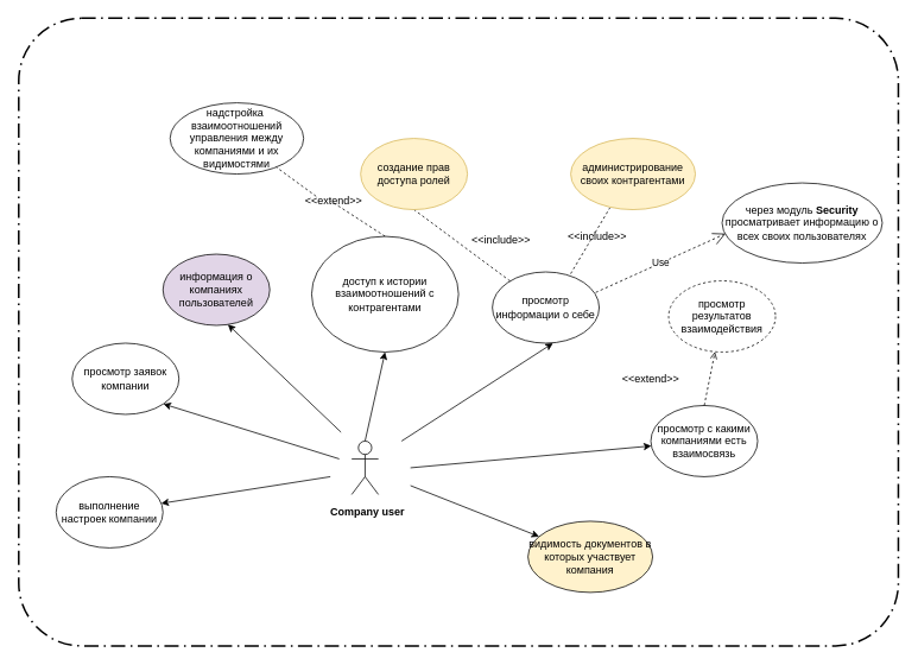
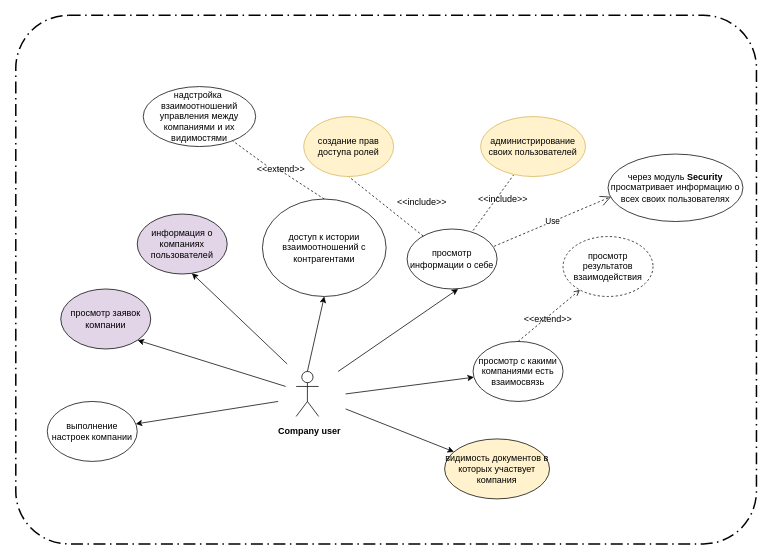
  <mxCell id="0" />
  <mxCell id="1" parent="0" />
  <mxCell id="2" value="информация о компаниях пользователей" style="ellipse;whiteSpace=wrap;html=1;fillColor=#e1d5e7;" vertex="1" parent="1"><mxGeometry x="182" y="285" width="120" height="80" as="geometry" /></mxCell>
  <mxCell id="3" value="Actor" style="shape=umlActor;verticalLabelPosition=bottom;labelBackgroundColor=#ffffff;verticalAlign=top;html=1;outlineConnect=0;noLabel=1;" vertex="1" parent="1"><mxGeometry x="394" y="495" width="30" height="60" as="geometry" /></mxCell>
  <mxCell id="4" value="&lt;b&gt;Company user&lt;/b&gt;" style="text;html=1;strokeColor=none;fillColor=none;align=center;verticalAlign=middle;whiteSpace=wrap;rounded=0;" vertex="1" parent="1"><mxGeometry x="362" y="565" width="100" height="20" as="geometry" /></mxCell>
  <mxCell id="5" value="" style="endArrow=classic;html=1;entryX=0.5;entryY=1;entryDx=0;entryDy=0;exitX=0.5;exitY=0;exitDx=0;exitDy=0;exitPerimeter=0;" edge="1" parent="1" source="3" target="6"><mxGeometry width="50" height="50" relative="1" as="geometry"><mxPoint x="412" y="115" as="sourcePoint" /><mxPoint x="422" y="175" as="targetPoint" /></mxGeometry></mxCell>
  <mxCell id="6" value="доступ к истории взаимоотношений с контрагентами" style="ellipse;whiteSpace=wrap;html=1;" vertex="1" parent="1"><mxGeometry x="349" y="265" width="165" height="130" as="geometry" /></mxCell>
- <mxCell id="7" value="просмотр информации о себе" style="ellipse;whiteSpace=wrap;html=1;" vertex="1" parent="1"><mxGeometry x="552" y="305" width="120" height="80" as="geometry" /></mxCell>
+ <mxCell id="7" value="просмотр информации о себе" style="ellipse;whiteSpace=wrap;html=1;" vertex="1" parent="1"><mxGeometry x="542" y="305" width="120" height="80" as="geometry" /></mxCell>
  <mxCell id="8" value="" style="endArrow=classic;html=1;entryX=0.567;entryY=1;entryDx=0;entryDy=0;entryPerimeter=0;" edge="1" parent="1" target="7"><mxGeometry width="50" height="50" relative="1" as="geometry"><mxPoint x="450" y="495" as="sourcePoint" /><mxPoint x="572" y="485" as="targetPoint" /></mxGeometry></mxCell>
  <mxCell id="9" value="" style="endArrow=classic;html=1;entryX=0.608;entryY=0.988;entryDx=0;entryDy=0;entryPerimeter=0;" edge="1" parent="1" target="2"><mxGeometry width="50" height="50" relative="1" as="geometry"><mxPoint x="382" y="485" as="sourcePoint" /><mxPoint x="302" y="505" as="targetPoint" /></mxGeometry></mxCell>
- <mxCell id="10" value="просмотр заявок компании" style="ellipse;whiteSpace=wrap;html=1;strokeWidth=1;" vertex="1" parent="1"><mxGeometry x="80" y="385" width="120" height="80" as="geometry" /></mxCell>
+ <mxCell id="10" value="просмотр заявок компании" style="ellipse;whiteSpace=wrap;html=1;strokeWidth=1;fillColor=#e1d5e7;" vertex="1" parent="1"><mxGeometry x="80" y="385" width="120" height="80" as="geometry" /></mxCell>
  <mxCell id="11" value="" style="endArrow=classic;html=1;entryX=1;entryY=1;entryDx=0;entryDy=0;" edge="1" parent="1" target="10"><mxGeometry width="50" height="50" relative="1" as="geometry"><mxPoint x="380" y="515" as="sourcePoint" /><mxPoint x="310" y="485" as="targetPoint" /></mxGeometry></mxCell>
  <mxCell id="12" value="" style="endArrow=none;dashed=1;html=1;exitX=0.733;exitY=0.025;exitDx=0;exitDy=0;exitPerimeter=0;entryX=0.314;entryY=0.975;entryDx=0;entryDy=0;entryPerimeter=0;" edge="1" parent="1" source="7" target="13"><mxGeometry width="50" height="50" relative="1" as="geometry"><mxPoint x="610" y="315" as="sourcePoint" /><mxPoint x="660" y="265" as="targetPoint" /></mxGeometry></mxCell>
- <mxCell id="13" value="администрирование своих контрагентами" style="ellipse;whiteSpace=wrap;html=1;strokeWidth=1;fillColor=#fff2cc;strokeColor=#d6b656;" vertex="1" parent="1"><mxGeometry x="640" y="155" width="140" height="80" as="geometry" /></mxCell>
+ <mxCell id="13" value="администрирование своих пользователей" style="ellipse;whiteSpace=wrap;html=1;strokeWidth=1;fillColor=#fff2cc;strokeColor=#d6b656;" vertex="1" parent="1"><mxGeometry x="640" y="155" width="140" height="80" as="geometry" /></mxCell>
  <mxCell id="14" value="" style="endArrow=none;dashed=1;html=1;entryX=0.5;entryY=1;entryDx=0;entryDy=0;" edge="1" parent="1" source="7" target="15"><mxGeometry width="50" height="50" relative="1" as="geometry"><mxPoint x="500" y="275" as="sourcePoint" /><mxPoint x="540" y="245" as="targetPoint" /></mxGeometry></mxCell>
  <mxCell id="15" value="создание прав доступа ролей" style="ellipse;whiteSpace=wrap;html=1;strokeWidth=1;fillColor=#fff2cc;strokeColor=#d6b656;" vertex="1" parent="1"><mxGeometry x="404" y="155" width="120" height="80" as="geometry" /></mxCell>
- <mxCell id="16" value="просмотр с какими компаниями есть взаимосвязь" style="ellipse;whiteSpace=wrap;html=1;strokeWidth=1;" vertex="1" parent="1"><mxGeometry x="730" y="455" width="120" height="80" as="geometry" /></mxCell>
+ <mxCell id="16" value="просмотр с какими компаниями есть взаимосвязь" style="ellipse;whiteSpace=wrap;html=1;strokeWidth=1;" vertex="1" parent="1"><mxGeometry x="630" y="455" width="120" height="80" as="geometry" /></mxCell>
  <mxCell id="17" value="" style="endArrow=classic;html=1;" edge="1" parent="1" target="16"><mxGeometry width="50" height="50" relative="1" as="geometry"><mxPoint x="460" y="525" as="sourcePoint" /><mxPoint x="570" y="515" as="targetPoint" /></mxGeometry></mxCell>
  <mxCell id="18" value="&amp;lt;&amp;lt;include&amp;gt;&amp;gt;" style="text;html=1;strokeColor=none;fillColor=none;align=center;verticalAlign=middle;whiteSpace=wrap;rounded=0;" vertex="1" parent="1"><mxGeometry x="542" y="260" width="40" height="20" as="geometry" /></mxCell>
  <mxCell id="19" value="&amp;lt;&amp;lt;include&amp;gt;&amp;gt;" style="text;html=1;strokeColor=none;fillColor=none;align=center;verticalAlign=middle;whiteSpace=wrap;rounded=0;" vertex="1" parent="1"><mxGeometry x="650" y="255" width="40" height="20" as="geometry" /></mxCell>
  <mxCell id="20" value="" style="endArrow=open;dashed=1;html=1;exitX=0.5;exitY=0;exitDx=0;exitDy=0;" edge="1" parent="1" source="16" target="21"><mxGeometry width="50" height="50" relative="1" as="geometry"><mxPoint x="710" y="465" as="sourcePoint" /><mxPoint x="760" y="415" as="targetPoint" /></mxGeometry></mxCell>
  <mxCell id="21" value="просмотр результатов взаимодействия" style="ellipse;whiteSpace=wrap;html=1;strokeWidth=1;dashed=1;" vertex="1" parent="1"><mxGeometry x="750" y="315" width="120" height="80" as="geometry" /></mxCell>
  <mxCell id="22" value="&amp;lt;&amp;lt;extend&amp;gt;&amp;gt;" style="text;html=1;strokeColor=none;fillColor=none;align=center;verticalAlign=middle;whiteSpace=wrap;rounded=0;" vertex="1" parent="1"><mxGeometry x="710" y="415" width="40" height="20" as="geometry" /></mxCell>
  <mxCell id="23" value="" style="endArrow=classic;html=1;" edge="1" parent="1"><mxGeometry width="50" height="50" relative="1" as="geometry"><mxPoint x="370" y="535" as="sourcePoint" /><mxPoint x="180" y="565" as="targetPoint" /></mxGeometry></mxCell>
  <mxCell id="24" value="выполнение настроек компании" style="ellipse;whiteSpace=wrap;html=1;strokeWidth=1;" vertex="1" parent="1"><mxGeometry x="62" y="535" width="120" height="80" as="geometry" /></mxCell>
  <mxCell id="25" value="надстройка&amp;nbsp; взаимоотношений управления между компаниями и их видимостями" style="ellipse;whiteSpace=wrap;html=1;strokeWidth=1;" vertex="1" parent="1"><mxGeometry x="190" y="115" width="150" height="80" as="geometry" /></mxCell>
  <mxCell id="26" value="" style="endArrow=none;dashed=1;html=1;exitX=0;exitY=0.25;exitDx=0;exitDy=0;" edge="1" parent="1" source="27" target="25"><mxGeometry width="50" height="50" relative="1" as="geometry"><mxPoint x="700" y="465" as="sourcePoint" /><mxPoint x="409" y="105" as="targetPoint" /></mxGeometry></mxCell>
  <mxCell id="27" value="&amp;lt;&amp;lt;extend&amp;gt;&amp;gt;" style="text;html=1;strokeColor=none;fillColor=none;align=center;verticalAlign=middle;whiteSpace=wrap;rounded=0;" vertex="1" parent="1"><mxGeometry x="354" y="215" width="40" height="20" as="geometry" /></mxCell>
  <mxCell id="28" value="" style="endArrow=none;dashed=1;html=1;exitX=0.5;exitY=0;exitDx=0;exitDy=0;" edge="1" parent="1" source="6"><mxGeometry width="50" height="50" relative="1" as="geometry"><mxPoint x="409" y="265" as="sourcePoint" /><mxPoint x="370" y="225" as="targetPoint" /></mxGeometry></mxCell>
  <mxCell id="29" value="видимость документов в которых участвует компания" style="ellipse;whiteSpace=wrap;html=1;strokeWidth=1;fillColor=#fff2cc;" vertex="1" parent="1"><mxGeometry x="592" y="585" width="140" height="80" as="geometry" /></mxCell>
  <mxCell id="30" value="" style="endArrow=classic;html=1;" edge="1" parent="1" target="29"><mxGeometry width="50" height="50" relative="1" as="geometry"><mxPoint x="460" y="545" as="sourcePoint" /><mxPoint x="560" y="555" as="targetPoint" /></mxGeometry></mxCell>
  <mxCell id="31" value="" style="rounded=1;arcSize=10;dashed=1;strokeColor=#000000;fillColor=none;gradientColor=none;dashPattern=8 3 1 3;strokeWidth=2;" vertex="1" parent="1"><mxGeometry x="20" y="20" width="988" height="705" as="geometry" /></mxCell>
  <mxCell id="32" value="Use" style="endArrow=open;endSize=12;dashed=1;html=1;exitX=0.967;exitY=0.288;exitDx=0;exitDy=0;exitPerimeter=0;entryX=0.022;entryY=0.633;entryDx=0;entryDy=0;entryPerimeter=0;" edge="1" parent="1" source="7" target="33"><mxGeometry width="160" relative="1" as="geometry"><mxPoint x="700" y="305" as="sourcePoint" /><mxPoint x="840" y="255" as="targetPoint" /></mxGeometry></mxCell>
  <mxCell id="33" value="через модуль &lt;b&gt;Security &lt;/b&gt;просматривает информацию о всех своих пользователях" style="ellipse;whiteSpace=wrap;html=1;strokeWidth=1;" vertex="1" parent="1"><mxGeometry x="810" y="205" width="180" height="90" as="geometry" /></mxCell>
